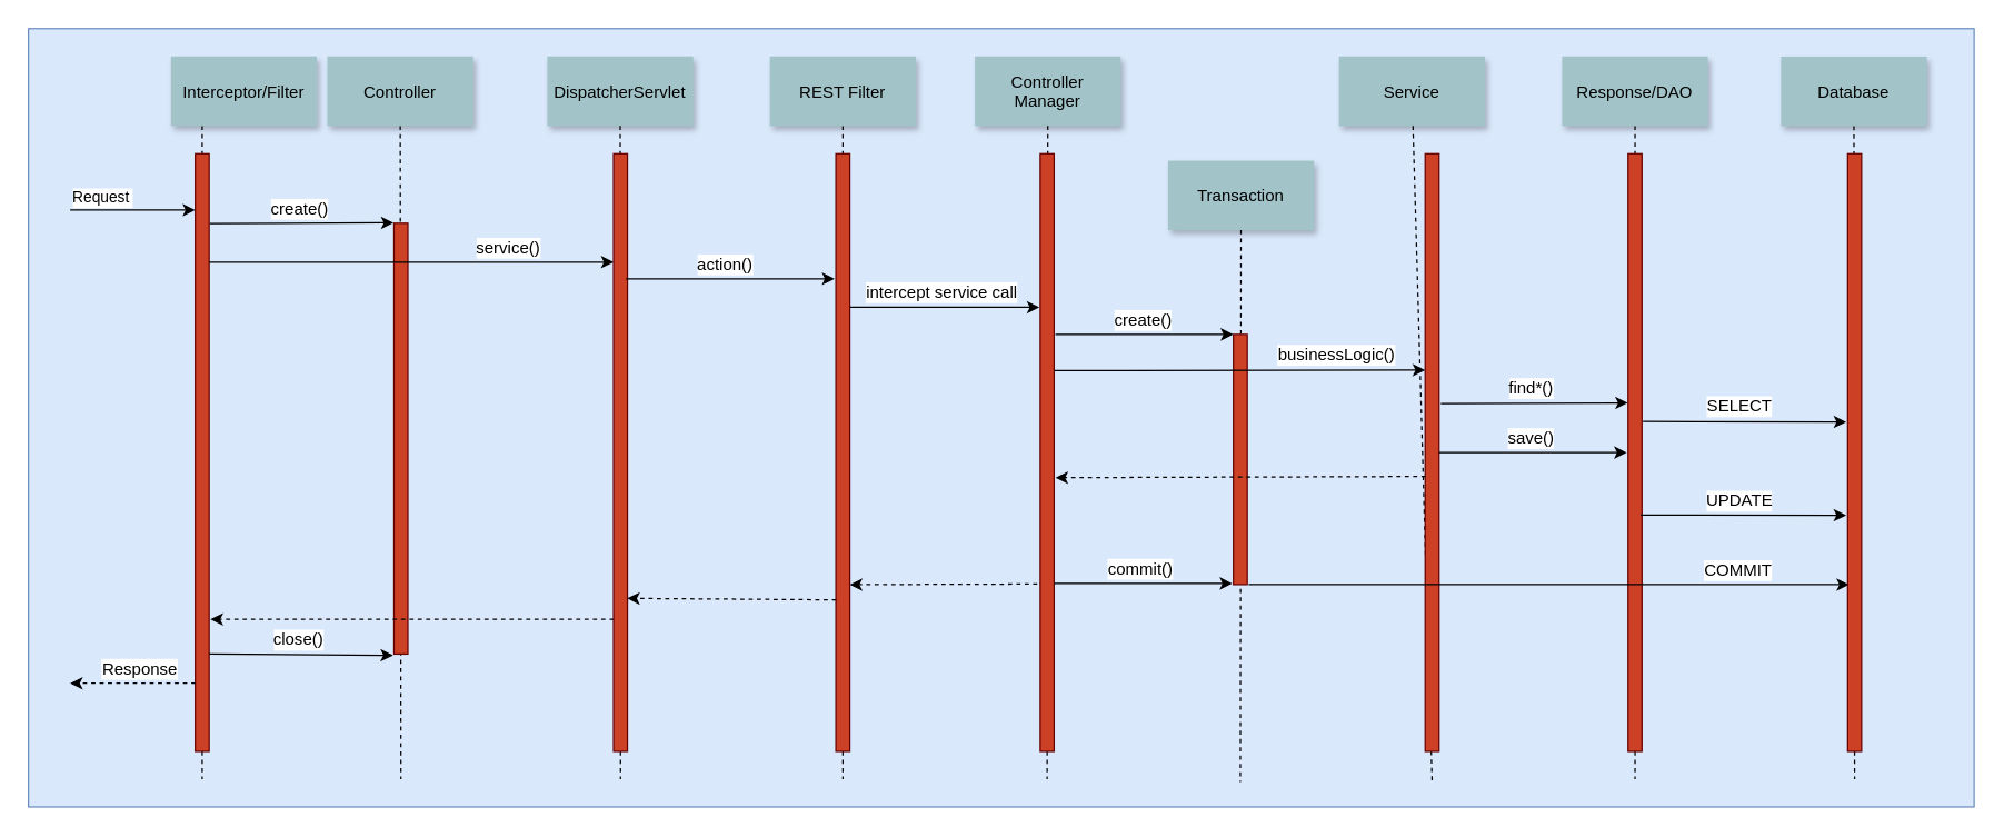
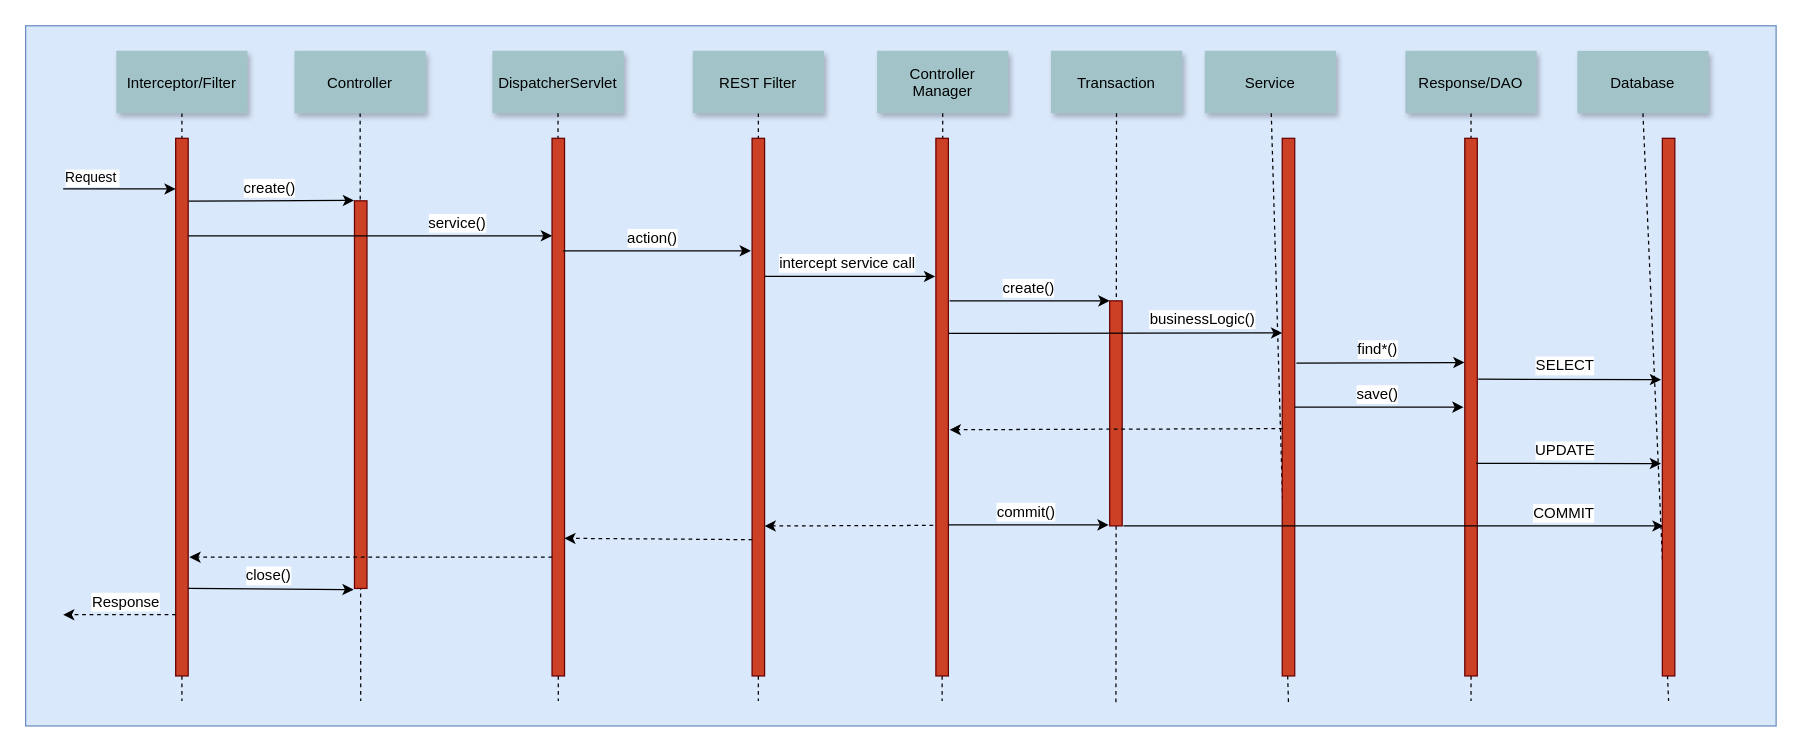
  <mxCell id="0" />
  <mxCell id="1" parent="0" />
  <mxCell id="2" value="" style="rounded=0;whiteSpace=wrap;html=1;fillColor=#dae8fc;strokeColor=#6c8ebf;" vertex="1" parent="1"><mxGeometry x="20" y="20" width="1400" height="560" as="geometry" /></mxCell>
  <mxCell id="3" value="" style="edgeStyle=elbowEdgeStyle;elbow=horizontal;endArrow=none;dashed=1" parent="1" source="9" edge="1"><mxGeometry x="230.0" y="310" width="100" height="100" as="geometry"><mxPoint x="170" y="390" as="sourcePoint" /><mxPoint x="145" y="560" as="targetPoint" /></mxGeometry></mxCell>
  <mxCell id="4" value="" style="edgeStyle=none;endArrow=none;dashed=1" parent="1" source="11" edge="1"><mxGeometry x="272.335" y="165" width="100" height="100" as="geometry"><mxPoint x="287.259" y="90" as="sourcePoint" /><mxPoint x="288" y="560" as="targetPoint" /></mxGeometry></mxCell>
  <mxCell id="5" value="" style="edgeStyle=none;endArrow=none;dashed=1" parent="1" source="16" edge="1"><mxGeometry x="605.488" y="175.0" width="100" height="100" as="geometry"><mxPoint x="605.653" y="90" as="sourcePoint" /><mxPoint x="606" y="560" as="targetPoint" /></mxGeometry></mxCell>
  <mxCell id="6" value="" style="edgeStyle=none;endArrow=none;dashed=1" parent="1" source="20" edge="1"><mxGeometry x="1187.571" y="205" width="100" height="100" as="geometry"><mxPoint x="1202.736" y="130" as="sourcePoint" /><mxPoint x="1176" y="560" as="targetPoint" /></mxGeometry></mxCell>
  <mxCell id="7" value="" style="fillColor=#CC4125;strokeColor=#660000" parent="1" vertex="1"><mxGeometry x="140" y="110" width="10" height="430" as="geometry" /></mxCell>
  <mxCell id="8" value="Request" style="edgeStyle=none;verticalLabelPosition=top;verticalAlign=bottom;labelPosition=left;align=right" parent="1" edge="1"><mxGeometry x="110" y="70.5" width="100" height="100" as="geometry"><mxPoint x="50" y="150.5" as="sourcePoint" /><mxPoint x="140" y="150.5" as="targetPoint" /></mxGeometry></mxCell>
- <mxCell id="9" value="Interceptor/Filter" style="shadow=1;fillColor=#A2C4C9;strokeColor=none" parent="1" vertex="1"><mxGeometry x="122.5" y="40" width="105" height="50" as="geometry" /></mxCell>
+ <mxCell id="9" value="Interceptor/Filter" style="shadow=1;fillColor=#A2C4C9;strokeColor=none" parent="1" vertex="1"><mxGeometry x="92.5" y="40" width="105" height="50" as="geometry" /></mxCell>
  <mxCell id="10" value="" style="fillColor=#CC4125;strokeColor=#660000" parent="1" vertex="1"><mxGeometry x="283" y="160" width="10" height="310" as="geometry" /></mxCell>
  <mxCell id="11" value="Controller" style="shadow=1;fillColor=#A2C4C9;strokeColor=none" parent="1" vertex="1"><mxGeometry x="235" y="40" width="105" height="50" as="geometry" /></mxCell>
  <mxCell id="12" value="DispatcherServlet" style="shadow=1;fillColor=#A2C4C9;strokeColor=none" parent="1" vertex="1"><mxGeometry x="393.284" y="40" width="105" height="50" as="geometry" /></mxCell>
  <mxCell id="13" value="" style="edgeStyle=none;endArrow=none;dashed=1;" parent="1" source="12" edge="1"><mxGeometry x="428.043" y="270" width="100" height="100" as="geometry"><mxPoint x="445.543" y="200" as="sourcePoint" /><mxPoint x="446" y="560" as="targetPoint" /></mxGeometry></mxCell>
  <mxCell id="14" value="" style="fillColor=#CC4125;strokeColor=#660000" parent="1" vertex="1"><mxGeometry x="441" y="110" width="10" height="430" as="geometry" /></mxCell>
  <mxCell id="15" value="" style="fillColor=#CC4125;strokeColor=#660000" parent="1" vertex="1"><mxGeometry x="601" y="110" width="10" height="430" as="geometry" /></mxCell>
  <mxCell id="16" value="REST Filter" style="shadow=1;fillColor=#A2C4C9;strokeColor=none" parent="1" vertex="1"><mxGeometry x="553.5" y="40" width="105" height="50" as="geometry" /></mxCell>
  <mxCell id="17" value="Service" style="shadow=1;fillColor=#A2C4C9;strokeColor=none" parent="1" vertex="1"><mxGeometry x="963" y="40" width="105" height="50" as="geometry" /></mxCell>
  <mxCell id="18" value="" style="edgeStyle=none;endArrow=none;dashed=1" parent="1" source="17" edge="1"><mxGeometry x="1015.335" y="165" width="100" height="100" as="geometry"><mxPoint x="1030.259" y="90" as="sourcePoint" /><mxPoint x="1030" y="561.905" as="targetPoint" /></mxGeometry></mxCell>
  <mxCell id="19" value="" style="fillColor=#CC4125;strokeColor=#660000" parent="1" vertex="1"><mxGeometry x="1025" y="110" width="10" height="430" as="geometry" /></mxCell>
  <mxCell id="20" value="Response/DAO" style="shadow=1;fillColor=#A2C4C9;strokeColor=none" parent="1" vertex="1"><mxGeometry x="1123.5" y="40" width="105" height="50" as="geometry" /></mxCell>
  <mxCell id="21" value="" style="fillColor=#CC4125;strokeColor=#660000" parent="1" vertex="1"><mxGeometry x="1171" y="110" width="10" height="430" as="geometry" /></mxCell>
- <mxCell id="22" value="Database" style="shadow=1;fillColor=#A2C4C9;strokeColor=none" parent="1" vertex="1"><mxGeometry x="1281" y="40.083" width="105" height="50" as="geometry" /></mxCell>
+ <mxCell id="22" value="Database" style="shadow=1;fillColor=#A2C4C9;strokeColor=none" parent="1" vertex="1"><mxGeometry x="1261" y="40.083" width="105" height="50" as="geometry" /></mxCell>
  <mxCell id="23" value="" style="endArrow=classic;html=1;" parent="1" edge="1"><mxGeometry width="50" height="50" relative="1" as="geometry"><mxPoint x="150" y="188" as="sourcePoint" /><mxPoint x="441" y="188" as="targetPoint" /></mxGeometry></mxCell>
  <mxCell id="24" value="service()" style="text;html=1;resizable=0;points=[];align=center;verticalAlign=middle;labelBackgroundColor=#ffffff;" parent="23" vertex="1" connectable="0"><mxGeometry x="0.328" y="-1" relative="1" as="geometry"><mxPoint x="21.5" y="-11.5" as="offset" /></mxGeometry></mxCell>
  <mxCell id="25" value="" style="edgeStyle=none;endArrow=none;dashed=1;exitX=0.5;exitY=1;exitDx=0;exitDy=0;" parent="1" source="22" edge="1"><mxGeometry x="1197.571" y="215" width="100" height="100" as="geometry"><mxPoint x="1333.353" y="90.412" as="sourcePoint" /><mxPoint x="1334" y="560" as="targetPoint" /></mxGeometry></mxCell>
  <mxCell id="26" value="Controller&#10;Manager" style="shadow=1;fillColor=#A2C4C9;strokeColor=none" parent="1" vertex="1"><mxGeometry x="701" y="40" width="105" height="50" as="geometry" /></mxCell>
  <mxCell id="27" value="" style="edgeStyle=none;endArrow=none;dashed=1" parent="1" source="26" edge="1"><mxGeometry x="738.335" y="165" width="100" height="100" as="geometry"><mxPoint x="753.259" y="90" as="sourcePoint" /><mxPoint x="753" y="560" as="targetPoint" /></mxGeometry></mxCell>
  <mxCell id="28" value="" style="fillColor=#CC4125;strokeColor=#660000" parent="1" vertex="1"><mxGeometry x="748" y="110" width="10" height="430" as="geometry" /></mxCell>
- <mxCell id="29" value="Transaction" style="shadow=1;fillColor=#A2C4C9;strokeColor=none" parent="1" vertex="1"><mxGeometry x="840" y="115" width="105" height="50" as="geometry" /></mxCell>
+ <mxCell id="29" value="Transaction" style="shadow=1;fillColor=#A2C4C9;strokeColor=none" parent="1" vertex="1"><mxGeometry x="840" y="40" width="105" height="50" as="geometry" /></mxCell>
  <mxCell id="30" value="" style="edgeStyle=none;endArrow=none;dashed=1" parent="1" source="29" edge="1"><mxGeometry x="877.335" y="165" width="100" height="100" as="geometry"><mxPoint x="892.259" y="90" as="sourcePoint" /><mxPoint x="892" y="562" as="targetPoint" /></mxGeometry></mxCell>
  <mxCell id="31" value="" style="fillColor=#CC4125;strokeColor=#660000" parent="1" vertex="1"><mxGeometry x="887" y="240" width="10" height="180" as="geometry" /></mxCell>
  <mxCell id="32" value="" style="endArrow=classic;html=1;entryX=0;entryY=0.362;entryDx=0;entryDy=0;entryPerimeter=0;" parent="1" target="19" edge="1"><mxGeometry width="50" height="50" relative="1" as="geometry"><mxPoint x="758" y="266" as="sourcePoint" /><mxPoint x="1010" y="290" as="targetPoint" /></mxGeometry></mxCell>
  <mxCell id="33" value="businessLogic()" style="text;html=1;resizable=0;points=[];align=center;verticalAlign=middle;labelBackgroundColor=#ffffff;" parent="32" vertex="1" connectable="0"><mxGeometry x="-0.234" relative="1" as="geometry"><mxPoint x="101" y="-11" as="offset" /></mxGeometry></mxCell>
  <mxCell id="34" value="" style="endArrow=classic;html=1;entryX=-0.012;entryY=0;entryDx=0;entryDy=0;entryPerimeter=0;" parent="1" target="31" edge="1"><mxGeometry width="50" height="50" relative="1" as="geometry"><mxPoint x="759" y="240" as="sourcePoint" /><mxPoint x="885" y="238" as="targetPoint" /></mxGeometry></mxCell>
  <mxCell id="35" value="create()" style="text;html=1;resizable=0;points=[];align=center;verticalAlign=middle;labelBackgroundColor=#ffffff;" parent="34" vertex="1" connectable="0"><mxGeometry x="-0.234" relative="1" as="geometry"><mxPoint x="13" y="-11" as="offset" /></mxGeometry></mxCell>
  <mxCell id="36" value="" style="endArrow=classic;html=1;entryX=-0.022;entryY=0.417;entryDx=0;entryDy=0;entryPerimeter=0;exitX=1.133;exitY=0.418;exitDx=0;exitDy=0;exitPerimeter=0;" parent="1" source="19" target="21" edge="1"><mxGeometry width="50" height="50" relative="1" as="geometry"><mxPoint x="1060" y="300" as="sourcePoint" /><mxPoint x="1163.086" y="289.897" as="targetPoint" /></mxGeometry></mxCell>
  <mxCell id="37" value="find*()" style="text;html=1;resizable=0;points=[];align=center;verticalAlign=middle;labelBackgroundColor=#ffffff;" parent="36" vertex="1" connectable="0"><mxGeometry x="-0.234" relative="1" as="geometry"><mxPoint x="13" y="-11" as="offset" /></mxGeometry></mxCell>
  <mxCell id="38" value="" style="endArrow=classic;html=1;exitX=1.071;exitY=0.448;exitDx=0;exitDy=0;exitPerimeter=0;" parent="1" source="21" edge="1"><mxGeometry width="50" height="50" relative="1" as="geometry"><mxPoint x="1190" y="301" as="sourcePoint" /><mxPoint x="1328" y="303" as="targetPoint" /></mxGeometry></mxCell>
  <mxCell id="39" value="SELECT" style="text;html=1;resizable=0;points=[];align=center;verticalAlign=middle;labelBackgroundColor=#ffffff;" parent="38" vertex="1" connectable="0"><mxGeometry x="-0.234" relative="1" as="geometry"><mxPoint x="13" y="-11" as="offset" /></mxGeometry></mxCell>
  <mxCell id="40" value="" style="endArrow=classic;html=1;entryX=-0.11;entryY=0.605;entryDx=0;entryDy=0;entryPerimeter=0;exitX=1.054;exitY=0.56;exitDx=0;exitDy=0;exitPerimeter=0;" parent="1" target="50" edge="1"><mxGeometry width="50" height="50" relative="1" as="geometry"><mxPoint x="1180.111" y="370" as="sourcePoint" /><mxPoint x="1326.222" y="370.278" as="targetPoint" /></mxGeometry></mxCell>
  <mxCell id="41" value="UPDATE" style="text;html=1;resizable=0;points=[];align=center;verticalAlign=middle;labelBackgroundColor=#ffffff;" parent="40" vertex="1" connectable="0"><mxGeometry x="-0.234" relative="1" as="geometry"><mxPoint x="13" y="-11" as="offset" /></mxGeometry></mxCell>
  <mxCell id="42" value="" style="endArrow=classic;html=1;dashed=1;exitX=0.033;exitY=0.54;exitDx=0;exitDy=0;entryX=1.1;entryY=0.542;entryDx=0;entryDy=0;exitPerimeter=0;entryPerimeter=0;" parent="1" source="19" target="28" edge="1"><mxGeometry width="50" height="50" relative="1" as="geometry"><mxPoint x="990" y="370" as="sourcePoint" /><mxPoint x="970" y="430" as="targetPoint" /></mxGeometry></mxCell>
  <mxCell id="43" value="" style="endArrow=classic;html=1;exitX=1.053;exitY=0.419;exitDx=0;exitDy=0;exitPerimeter=0;entryX=-0.012;entryY=0;entryDx=0;entryDy=0;entryPerimeter=0;" parent="1" edge="1"><mxGeometry width="50" height="50" relative="1" as="geometry"><mxPoint x="757.833" y="419.167" as="sourcePoint" /><mxPoint x="886.167" y="419.167" as="targetPoint" /></mxGeometry></mxCell>
  <mxCell id="44" value="commit()" style="text;html=1;resizable=0;points=[];align=center;verticalAlign=middle;labelBackgroundColor=#ffffff;" parent="43" vertex="1" connectable="0"><mxGeometry x="-0.234" relative="1" as="geometry"><mxPoint x="13" y="-11" as="offset" /></mxGeometry></mxCell>
  <mxCell id="45" value="" style="endArrow=classic;html=1;" parent="1" edge="1"><mxGeometry width="50" height="50" relative="1" as="geometry"><mxPoint x="898" y="419.994" as="sourcePoint" /><mxPoint x="1330" y="420" as="targetPoint" /></mxGeometry></mxCell>
  <mxCell id="46" value="COMMIT" style="text;html=1;resizable=0;points=[];align=center;verticalAlign=middle;labelBackgroundColor=#ffffff;" parent="45" vertex="1" connectable="0"><mxGeometry x="-0.234" relative="1" as="geometry"><mxPoint x="186.5" y="-10" as="offset" /></mxGeometry></mxCell>
  <mxCell id="47" value="" style="endArrow=classic;html=1;dashed=1;entryX=1;entryY=0.721;entryDx=0;entryDy=0;entryPerimeter=0;exitX=-0.214;exitY=0.72;exitDx=0;exitDy=0;exitPerimeter=0;" parent="1" source="28" target="15" edge="1"><mxGeometry width="50" height="50" relative="1" as="geometry"><mxPoint x="757.853" y="430" as="sourcePoint" /><mxPoint x="493.147" y="431.176" as="targetPoint" /></mxGeometry></mxCell>
  <mxCell id="48" value="" style="endArrow=classic;html=1;dashed=1;exitX=-0.06;exitY=1.001;exitDx=0;exitDy=0;entryX=0.98;entryY=0.744;entryDx=0;entryDy=0;exitPerimeter=0;entryPerimeter=0;" parent="1" target="14" edge="1"><mxGeometry width="50" height="50" relative="1" as="geometry"><mxPoint x="601.167" y="431" as="sourcePoint" /><mxPoint x="465.333" y="430.167" as="targetPoint" /></mxGeometry></mxCell>
  <mxCell id="49" value="" style="endArrow=classic;html=1;dashed=1;exitX=0.012;exitY=0.779;exitDx=0;exitDy=0;exitPerimeter=0;" parent="1" source="14" edge="1"><mxGeometry width="50" height="50" relative="1" as="geometry"><mxPoint x="441.167" y="441" as="sourcePoint" /><mxPoint x="151" y="445" as="targetPoint" /></mxGeometry></mxCell>
  <mxCell id="50" value="" style="fillColor=#CC4125;strokeColor=#660000" parent="1" vertex="1"><mxGeometry x="1329" y="110" width="10" height="430" as="geometry" /></mxCell>
  <mxCell id="51" value="" style="endArrow=classic;html=1;exitX=1;exitY=0.5;exitDx=0;exitDy=0;" parent="1" source="19" edge="1"><mxGeometry width="50" height="50" relative="1" as="geometry"><mxPoint x="1046.333" y="299.667" as="sourcePoint" /><mxPoint x="1170" y="325" as="targetPoint" /></mxGeometry></mxCell>
  <mxCell id="52" value="save()" style="text;html=1;resizable=0;points=[];align=center;verticalAlign=middle;labelBackgroundColor=#ffffff;" parent="51" vertex="1" connectable="0"><mxGeometry x="-0.234" relative="1" as="geometry"><mxPoint x="13" y="-11" as="offset" /></mxGeometry></mxCell>
  <mxCell id="53" value="" style="endArrow=classic;html=1;exitX=1.033;exitY=0.257;exitDx=0;exitDy=0;exitPerimeter=0;entryX=-0.056;entryY=0.257;entryDx=0;entryDy=0;entryPerimeter=0;" parent="1" source="15" target="28" edge="1"><mxGeometry width="50" height="50" relative="1" as="geometry"><mxPoint x="629.556" y="220.222" as="sourcePoint" /><mxPoint x="757.889" y="169.944" as="targetPoint" /></mxGeometry></mxCell>
  <mxCell id="54" value="intercept service call" style="text;html=1;resizable=0;points=[];align=center;verticalAlign=middle;labelBackgroundColor=#ffffff;" parent="53" vertex="1" connectable="0"><mxGeometry x="-0.234" relative="1" as="geometry"><mxPoint x="13" y="-11" as="offset" /></mxGeometry></mxCell>
  <mxCell id="55" value="" style="endArrow=classic;html=1;dashed=1;exitX=-0.06;exitY=1.001;exitDx=0;exitDy=0;exitPerimeter=0;" parent="1" edge="1"><mxGeometry width="50" height="50" relative="1" as="geometry"><mxPoint x="140.167" y="491" as="sourcePoint" /><mxPoint x="50" y="491" as="targetPoint" /></mxGeometry></mxCell>
  <mxCell id="56" value="Response" style="text;html=1;resizable=0;points=[];align=center;verticalAlign=middle;labelBackgroundColor=#ffffff;" parent="55" vertex="1" connectable="0"><mxGeometry x="0.091" relative="1" as="geometry"><mxPoint x="8" y="-11" as="offset" /></mxGeometry></mxCell>
  <mxCell id="57" value="" style="endArrow=classic;html=1;exitX=1.033;exitY=0.257;exitDx=0;exitDy=0;exitPerimeter=0;" parent="1" edge="1"><mxGeometry width="50" height="50" relative="1" as="geometry"><mxPoint x="450" y="200" as="sourcePoint" /><mxPoint x="600" y="200" as="targetPoint" /></mxGeometry></mxCell>
  <mxCell id="58" value="action()" style="text;html=1;resizable=0;points=[];align=center;verticalAlign=middle;labelBackgroundColor=#ffffff;" parent="57" vertex="1" connectable="0"><mxGeometry x="-0.234" relative="1" as="geometry"><mxPoint x="13" y="-11" as="offset" /></mxGeometry></mxCell>
  <mxCell id="59" value="" style="endArrow=classic;html=1;entryX=-0.033;entryY=-0.001;entryDx=0;entryDy=0;entryPerimeter=0;exitX=1.05;exitY=0.117;exitDx=0;exitDy=0;exitPerimeter=0;" parent="1" source="7" target="10" edge="1"><mxGeometry width="50" height="50" relative="1" as="geometry"><mxPoint x="180" y="170" as="sourcePoint" /><mxPoint x="291" y="170" as="targetPoint" /></mxGeometry></mxCell>
  <mxCell id="60" value="create()" style="text;html=1;resizable=0;points=[];align=center;verticalAlign=middle;labelBackgroundColor=#ffffff;" parent="59" vertex="1" connectable="0"><mxGeometry x="-0.234" relative="1" as="geometry"><mxPoint x="13" y="-11" as="offset" /></mxGeometry></mxCell>
  <mxCell id="61" value="" style="endArrow=classic;html=1;exitX=1;exitY=0.837;exitDx=0;exitDy=0;exitPerimeter=0;entryX=-0.067;entryY=1.003;entryDx=0;entryDy=0;entryPerimeter=0;" parent="1" source="7" target="10" edge="1"><mxGeometry width="50" height="50" relative="1" as="geometry"><mxPoint x="156.333" y="430.833" as="sourcePoint" /><mxPoint x="287.667" y="430.167" as="targetPoint" /></mxGeometry></mxCell>
  <mxCell id="62" value="close()" style="text;html=1;resizable=0;points=[];align=center;verticalAlign=middle;labelBackgroundColor=#ffffff;" parent="61" vertex="1" connectable="0"><mxGeometry x="-0.234" relative="1" as="geometry"><mxPoint x="13" y="-11" as="offset" /></mxGeometry></mxCell>
